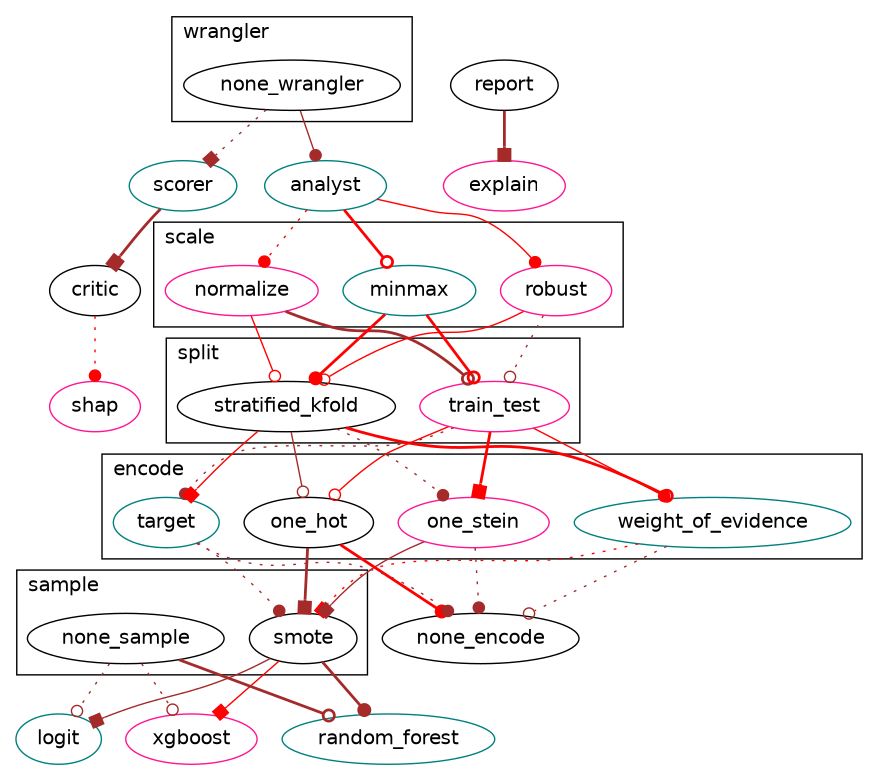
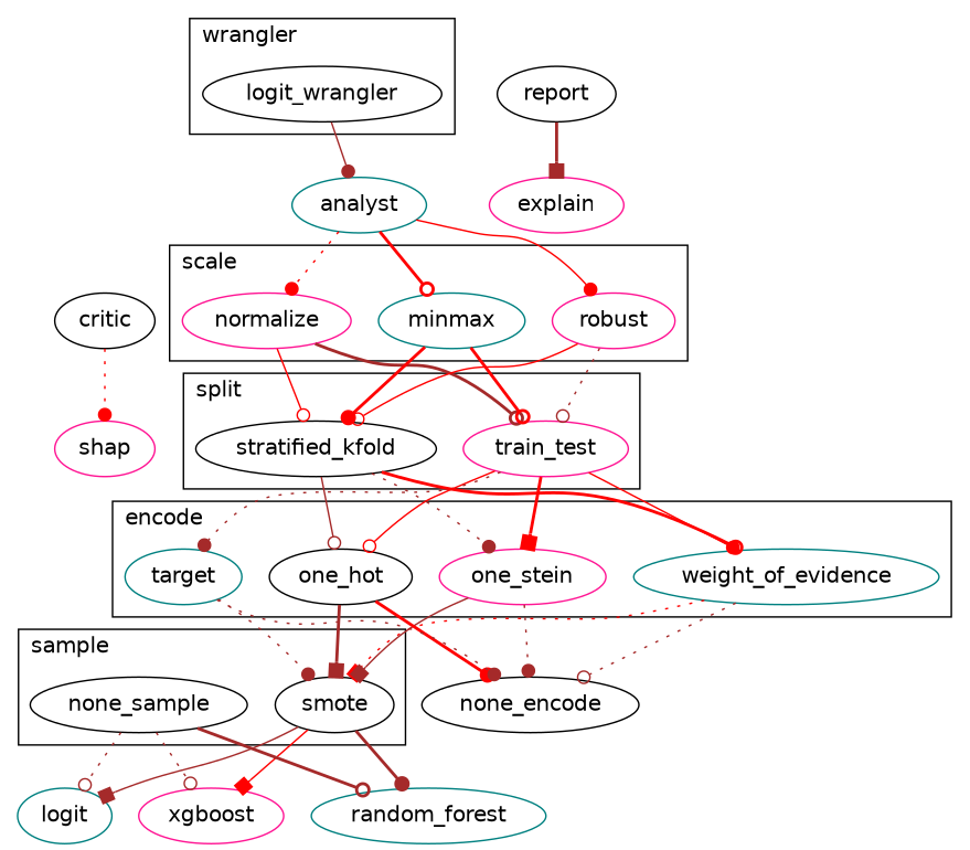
  digraph {
    fontname="DejaVu Sans"
    node [color=black fontname="DejaVu Sans"]
    edge [arrowhead=dot color=brown fontname="DejaVu Sans" style=dotted]
-   none_wrangler
+   none_wrangler [label=logit_wrangler]
    normalize [color=deeppink]
    robust [color=deeppink]
    minmax [color=teal]
    train_test [color=deeppink]
    stratified_kfold
    weight_of_evidence [color=teal]
    n8 [color=deeppink label=one_stein]
    one_hot
    target [color=teal]
    smote
    none_sample
-   scorer [color=teal]
    analyst [color=teal]
    none_encode
    random_forest [color=teal]
    logit [color=teal]
    xgboost [color=deeppink]
    critic
    shap [color=deeppink]
    explain [color=deeppink]
    report
    subgraph cluster_1 {
      label=wrangler
      labeljust=l
      rank=same
      none_wrangler
    }
    subgraph cluster_2 {
      label=scale
      labeljust=l
      rank=same
      normalize
      robust
      minmax
    }
    subgraph cluster_3 {
      label=split
      labeljust=l
      rank=same
      train_test
      stratified_kfold
    }
    subgraph cluster_4 {
      label=encode
      labeljust=l
      rank=same
      weight_of_evidence
      n8
      one_hot
      target
    }
    subgraph cluster_5 {
      label=sample
      labeljust=l
      rank=same
      smote
      none_sample
    }
-   none_wrangler -> scorer [arrowhead=box]
    none_wrangler -> analyst [style=solid]
    normalize -> train_test [arrowhead=odot style=bold]
    normalize -> stratified_kfold [arrowhead=odot color=red style=solid]
    robust -> train_test [arrowhead=odot]
    robust -> stratified_kfold [arrowhead=odot color=red style=solid]
    minmax -> train_test [arrowhead=odot color=red style=bold]
    minmax -> stratified_kfold [color=red style=bold]
    train_test -> weight_of_evidence [color=red style=solid]
    train_test -> n8 [arrowhead=box color=red style=bold]
    train_test -> one_hot [arrowhead=odot color=red style=solid]
    train_test -> target
    stratified_kfold -> weight_of_evidence [arrowhead=odot color=red style=bold]
    stratified_kfold -> n8
    stratified_kfold -> one_hot [arrowhead=odot style=solid]
-   stratified_kfold -> target [arrowhead=box color=red style=solid]
    weight_of_evidence -> smote [arrowhead=box color=red]
    weight_of_evidence -> none_encode [arrowhead=odot]
    n8 -> smote [arrowhead=box style=solid]
    n8 -> none_encode
    one_hot -> smote [arrowhead=box style=bold]
    one_hot -> none_encode [color=red style=bold]
    target -> smote
    target -> none_encode
    smote -> random_forest [style=bold]
    smote -> logit [arrowhead=box style=solid]
    smote -> xgboost [arrowhead=box color=red style=solid]
    none_sample -> random_forest [arrowhead=odot style=bold]
    none_sample -> logit [arrowhead=odot]
    none_sample -> xgboost [arrowhead=odot]
-   scorer -> critic [arrowhead=box style=bold]
    analyst -> normalize [color=red]
    analyst -> robust [color=red style=solid]
    analyst -> minmax [arrowhead=odot color=red style=bold]
    critic -> shap [color=red]
    report -> explain [arrowhead=box style=bold]
  }
